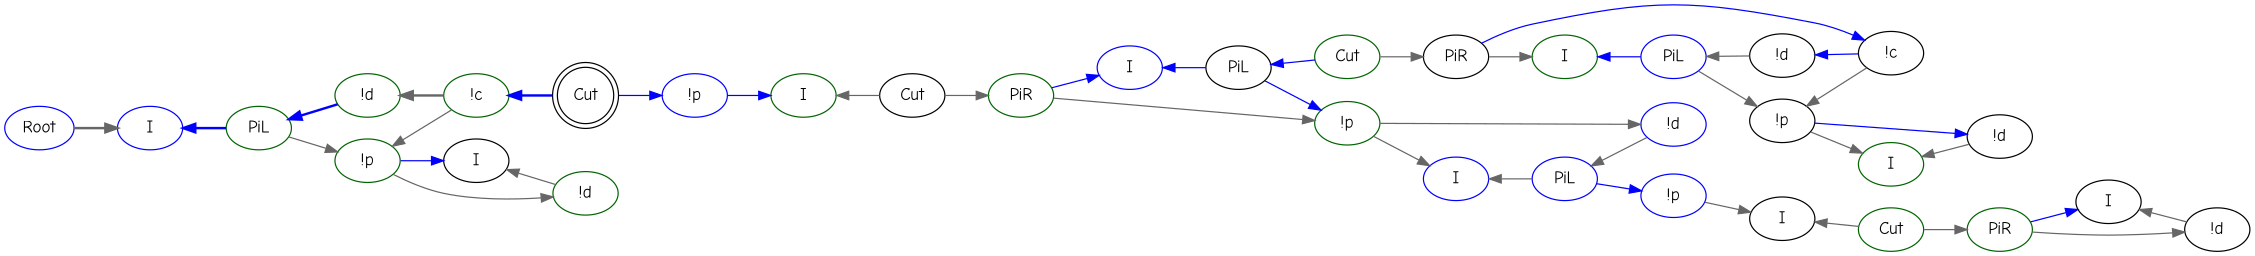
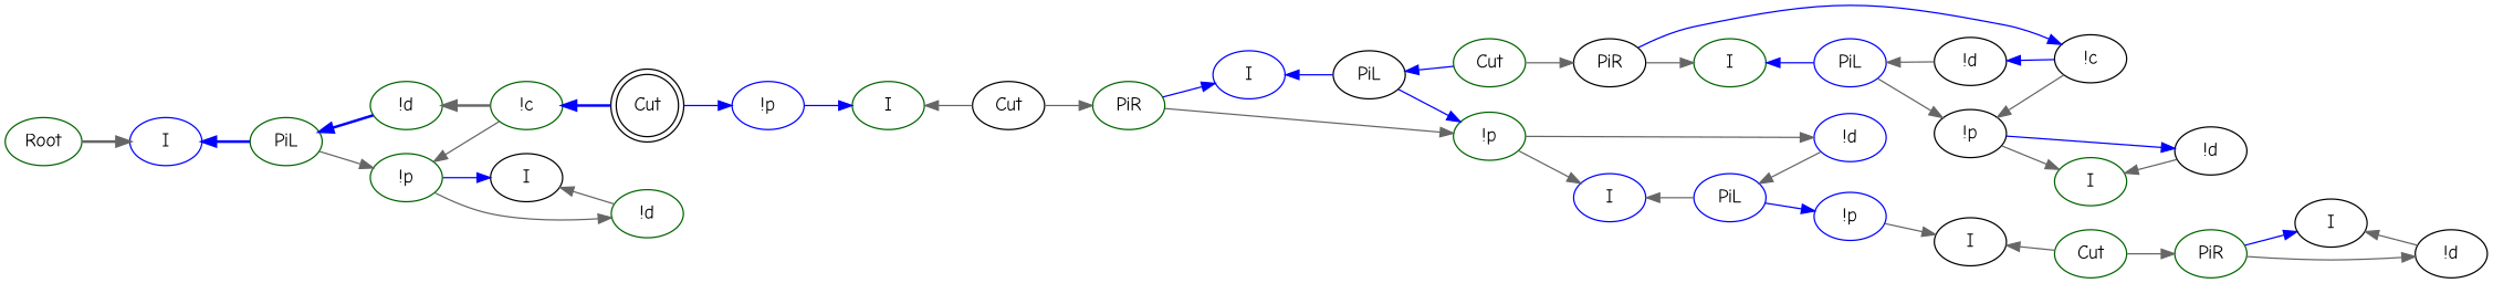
  digraph {
    rankdir=LR
    fontname="Comic Neue"
    node [color=darkgreen fontname="Comic Neue"]
    edge [color=gray40 fontname="Comic Neue" dir=back]
-   n1 [label=Root color=blue]
+   n1 [label=Root]
    n2 [label=I color=blue]
    n3 [label=PiL]
    n4 [label="!d"]
    n5 [label="!p"]
    n6 [label="!c"]
    n7 [label=Cut shape=doublecircle color=black]
    n8 [label=I color=black]
    n9 [label="!d"]
    n10 [label="!p" color=blue]
    n11 [label=I]
    n12 [label=Cut color=black]
    n13 [label=PiR]
    n14 [label=I color=blue]
    n15 [label=PiL color=black]
    n16 [label=Cut]
    n17 [label="!p"]
    n18 [label=PiR color=black]
    n19 [label=I]
    n20 [label=PiL color=blue]
    n21 [label="!d" color=black]
    n22 [label="!p" color=black]
    n23 [label="!c" color=black]
    n24 [label=I]
    n25 [label="!d" color=black]
    n26 [label=I color=blue]
    n27 [label=PiL color=blue]
    n28 [label="!d" color=blue]
    n29 [label="!p" color=blue]
    n30 [label=I color=black]
    n31 [label=Cut]
    n32 [label=PiR]
    n33 [label=I color=black]
    n34 [label="!d" color=black]
    n1 -> n2 [penwidth=2 dir=""]
    n2 -> n3 [color=blue penwidth=2]
    n3 -> n4 [color=blue penwidth=2]
    n3 -> n5 [dir=""]
    n4 -> n6 [penwidth=2]
    n5 -> n6
    n5 -> n8 [color=blue dir=""]
    n6 -> n7 [color=blue penwidth=2]
    n7 -> n10 [color=blue dir=""]
    n8 -> n9
    n9 -> n5
    n10 -> n11 [color=blue dir=""]
    n11 -> n12
    n12 -> n13 [dir=""]
    n13 -> n14 [color=blue dir=""]
    n14 -> n15 [color=blue]
    n15 -> n16 [color=blue]
    n15 -> n17 [color=blue dir=""]
    n16 -> n18 [dir=""]
    n17 -> n13
    n17 -> n26 [dir=""]
    n18 -> n19 [dir=""]
    n19 -> n20 [color=blue]
    n20 -> n21
    n20 -> n22 [dir=""]
    n21 -> n23 [color=blue]
    n22 -> n23
    n22 -> n24 [dir=""]
    n23 -> n18 [color=blue]
    n24 -> n25
    n25 -> n22 [color=blue]
    n26 -> n27
    n27 -> n28
    n27 -> n29 [color=blue dir=""]
    n28 -> n17
    n29 -> n30 [dir=""]
    n30 -> n31
    n31 -> n32 [dir=""]
    n32 -> n33 [color=blue dir=""]
    n33 -> n34
    n34 -> n32
  }
